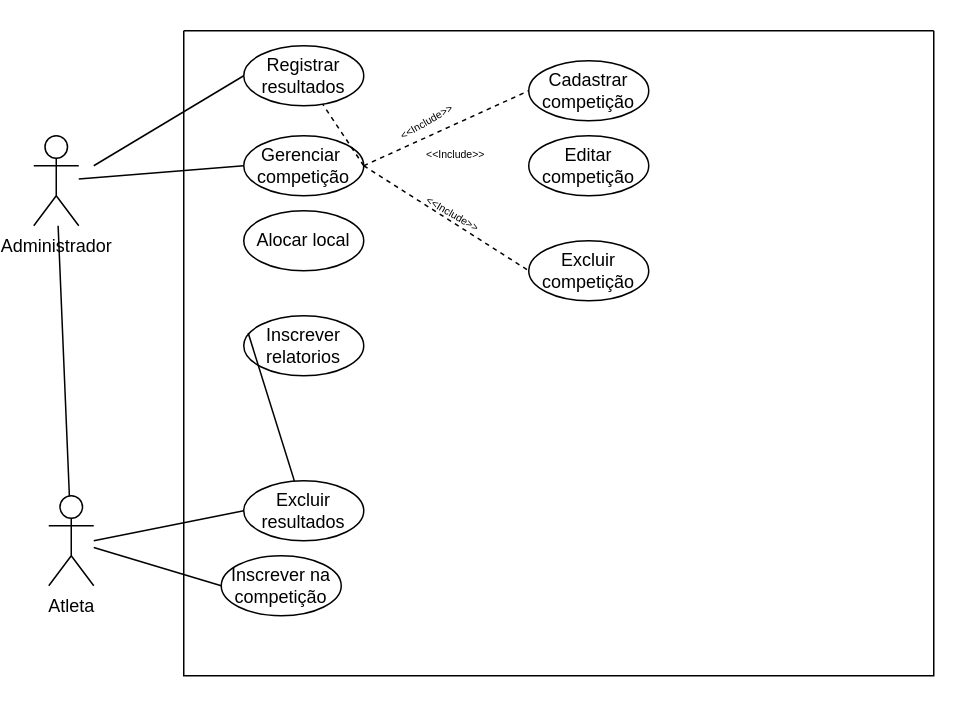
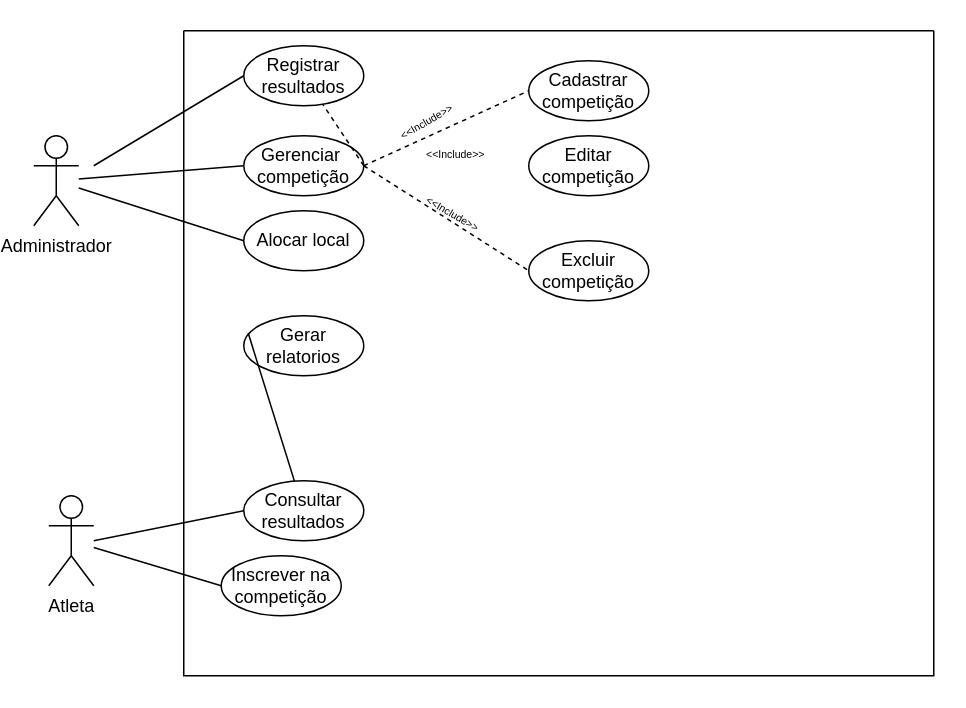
  <mxCell id="0" />
  <mxCell id="1" parent="0" />
  <mxCell id="2" value="Atleta" style="shape=umlActor;verticalLabelPosition=bottom;verticalAlign=top;html=1;outlineConnect=0;" vertex="1" parent="1"><mxGeometry x="30" y="330" width="30" height="60" as="geometry" /></mxCell>
  <mxCell id="3" value="Administrador&lt;div&gt;&lt;br&gt;&lt;/div&gt;" style="shape=umlActor;verticalLabelPosition=bottom;verticalAlign=top;html=1;outlineConnect=0;" vertex="1" parent="1"><mxGeometry x="20" y="90" width="30" height="60" as="geometry" /></mxCell>
  <mxCell id="4" value="" style="swimlane;startSize=0;" vertex="1" parent="1"><mxGeometry x="120" y="20" width="500" height="430" as="geometry" /></mxCell>
  <mxCell id="5" value="Alocar local" style="ellipse;whiteSpace=wrap;html=1;" vertex="1" parent="4"><mxGeometry x="40" y="120" width="80" height="40" as="geometry" /></mxCell>
  <mxCell id="6" value="Registrar resultados" style="ellipse;whiteSpace=wrap;html=1;" vertex="1" parent="4"><mxGeometry x="40" y="10" width="80" height="40" as="geometry" /></mxCell>
  <mxCell id="7" value="Cadastrar competição" style="ellipse;whiteSpace=wrap;html=1;" vertex="1" parent="4"><mxGeometry x="230" y="20" width="80" height="40" as="geometry" /></mxCell>
- <mxCell id="8" value="Inscrever relatorios" style="ellipse;whiteSpace=wrap;html=1;" vertex="1" parent="4"><mxGeometry x="40" y="190" width="80" height="40" as="geometry" /></mxCell>
+ <mxCell id="8" value="Gerar relatorios" style="ellipse;whiteSpace=wrap;html=1;" vertex="1" parent="4"><mxGeometry x="40" y="190" width="80" height="40" as="geometry" /></mxCell>
  <mxCell id="9" value="Inscrever na competição" style="ellipse;whiteSpace=wrap;html=1;" vertex="1" parent="4"><mxGeometry x="25" y="350" width="80" height="40" as="geometry" /></mxCell>
- <mxCell id="10" value="Excluir resultados" style="ellipse;whiteSpace=wrap;html=1;" vertex="1" parent="4"><mxGeometry x="40" y="300" width="80" height="40" as="geometry" /></mxCell>
+ <mxCell id="10" value="Consultar resultados" style="ellipse;whiteSpace=wrap;html=1;" vertex="1" parent="4"><mxGeometry x="40" y="300" width="80" height="40" as="geometry" /></mxCell>
  <mxCell id="11" value="Editar competição" style="ellipse;whiteSpace=wrap;html=1;" vertex="1" parent="4"><mxGeometry x="230" y="70" width="80" height="40" as="geometry" /></mxCell>
  <mxCell id="12" value="Gerenciar&amp;nbsp;&lt;div&gt;competição&lt;/div&gt;" style="ellipse;whiteSpace=wrap;html=1;" vertex="1" parent="4"><mxGeometry x="40" y="70" width="80" height="40" as="geometry" /></mxCell>
  <mxCell id="13" value="" style="endArrow=none;dashed=1;html=1;rounded=0;entryX=0;entryY=0.5;entryDx=0;entryDy=0;" edge="1" parent="4" target="7"><mxGeometry width="50" height="50" relative="1" as="geometry"><mxPoint x="120" y="90" as="sourcePoint" /><mxPoint x="170" y="40" as="targetPoint" /></mxGeometry></mxCell>
  <mxCell id="14" value="&lt;font style=&quot;font-size: 7px;&quot;&gt;&amp;lt;&amp;lt;Include&amp;gt;&amp;gt;&lt;/font&gt;" style="edgeLabel;html=1;align=center;verticalAlign=middle;resizable=0;points=[];rotation=-30;" vertex="1" connectable="0" parent="13"><mxGeometry x="-0.357" y="-2" relative="1" as="geometry"><mxPoint x="4" y="-16" as="offset" /></mxGeometry></mxCell>
  <mxCell id="15" value="" style="endArrow=none;dashed=1;html=1;rounded=0;exitX=1;exitY=0.5;exitDx=0;exitDy=0;" edge="1" parent="4" source="12" target="6"><mxGeometry width="50" height="50" relative="1" as="geometry"><mxPoint x="140" y="120" as="sourcePoint" /><mxPoint x="250" y="70" as="targetPoint" /></mxGeometry></mxCell>
  <mxCell id="16" value="&lt;font style=&quot;font-size: 7px;&quot;&gt;&amp;lt;&amp;lt;Include&amp;gt;&amp;gt;&lt;/font&gt;" style="edgeLabel;html=1;align=center;verticalAlign=middle;resizable=0;points=[];rotation=0;" vertex="1" connectable="0" parent="4"><mxGeometry x="180" y="80" as="geometry"><mxPoint as="offset" /></mxGeometry></mxCell>
  <mxCell id="17" value="&lt;font style=&quot;font-size: 7px;&quot;&gt;&amp;lt;&amp;lt;Include&amp;gt;&amp;gt;&lt;/font&gt;" style="edgeLabel;html=1;align=center;verticalAlign=middle;resizable=0;points=[];rotation=30;" vertex="1" connectable="0" parent="4"><mxGeometry x="180" y="120" as="geometry" /></mxCell>
  <mxCell id="18" value="" style="endArrow=none;dashed=1;html=1;rounded=0;entryX=0;entryY=0.5;entryDx=0;entryDy=0;exitX=1;exitY=0.5;exitDx=0;exitDy=0;" edge="1" parent="1" source="19"><mxGeometry width="50" height="50" relative="1" as="geometry"><mxPoint x="280" y="220" as="sourcePoint" /><mxPoint x="390" y="170" as="targetPoint" /></mxGeometry></mxCell>
  <mxCell id="19" value="Excluir competição" style="ellipse;whiteSpace=wrap;html=1;" vertex="1" parent="1"><mxGeometry x="350" y="160" width="80" height="40" as="geometry" /></mxCell>
  <mxCell id="20" value="" style="endArrow=none;dashed=1;html=1;rounded=0;entryX=0;entryY=0.5;entryDx=0;entryDy=0;exitX=1;exitY=0.5;exitDx=0;exitDy=0;" edge="1" parent="1" source="12" target="19"><mxGeometry width="50" height="50" relative="1" as="geometry"><mxPoint x="240" y="130" as="sourcePoint" /><mxPoint x="390" y="170" as="targetPoint" /></mxGeometry></mxCell>
  <mxCell id="21" value="" style="endArrow=none;html=1;rounded=0;entryX=0;entryY=0.5;entryDx=0;entryDy=0;" edge="1" parent="1" source="3" target="12"><mxGeometry width="50" height="50" relative="1" as="geometry"><mxPoint x="110" y="180" as="sourcePoint" /><mxPoint x="160" y="130" as="targetPoint" /></mxGeometry></mxCell>
- <mxCell id="22" value="" style="endArrow=none;html=1;rounded=0;" edge="1" parent="1" source="3" target="2"><mxGeometry width="50" height="50" relative="1" as="geometry"><mxPoint x="60" y="191" as="sourcePoint" /><mxPoint x="160" y="200" as="targetPoint" /></mxGeometry></mxCell>
+ <mxCell id="22" value="" style="endArrow=none;html=1;rounded=0;entryX=0;entryY=0.5;entryDx=0;entryDy=0;" edge="1" parent="1" source="3" target="5"><mxGeometry width="50" height="50" relative="1" as="geometry"><mxPoint x="60" y="191" as="sourcePoint" /><mxPoint x="160" y="200" as="targetPoint" /></mxGeometry></mxCell>
  <mxCell id="23" value="" style="endArrow=none;html=1;rounded=0;exitX=0.037;exitY=0.289;exitDx=0;exitDy=0;exitPerimeter=0;" edge="1" parent="1" source="8" target="10"><mxGeometry width="50" height="50" relative="1" as="geometry"><mxPoint x="170" y="250" as="sourcePoint" /><mxPoint x="270" y="259" as="targetPoint" /></mxGeometry></mxCell>
  <mxCell id="24" value="" style="endArrow=none;html=1;rounded=0;entryX=0;entryY=0.5;entryDx=0;entryDy=0;" edge="1" parent="1" target="6"><mxGeometry width="50" height="50" relative="1" as="geometry"><mxPoint x="60" y="110" as="sourcePoint" /><mxPoint x="370" y="239" as="targetPoint" /></mxGeometry></mxCell>
  <mxCell id="25" value="" style="endArrow=none;html=1;rounded=0;entryX=0;entryY=0.5;entryDx=0;entryDy=0;" edge="1" parent="1" source="2" target="9"><mxGeometry width="50" height="50" relative="1" as="geometry"><mxPoint x="170" y="290" as="sourcePoint" /><mxPoint x="270" y="299" as="targetPoint" /></mxGeometry></mxCell>
  <mxCell id="26" value="" style="endArrow=none;html=1;rounded=0;entryX=0;entryY=0.5;entryDx=0;entryDy=0;" edge="1" parent="1" target="10"><mxGeometry width="50" height="50" relative="1" as="geometry"><mxPoint x="60" y="360" as="sourcePoint" /><mxPoint x="160" y="350" as="targetPoint" /></mxGeometry></mxCell>
